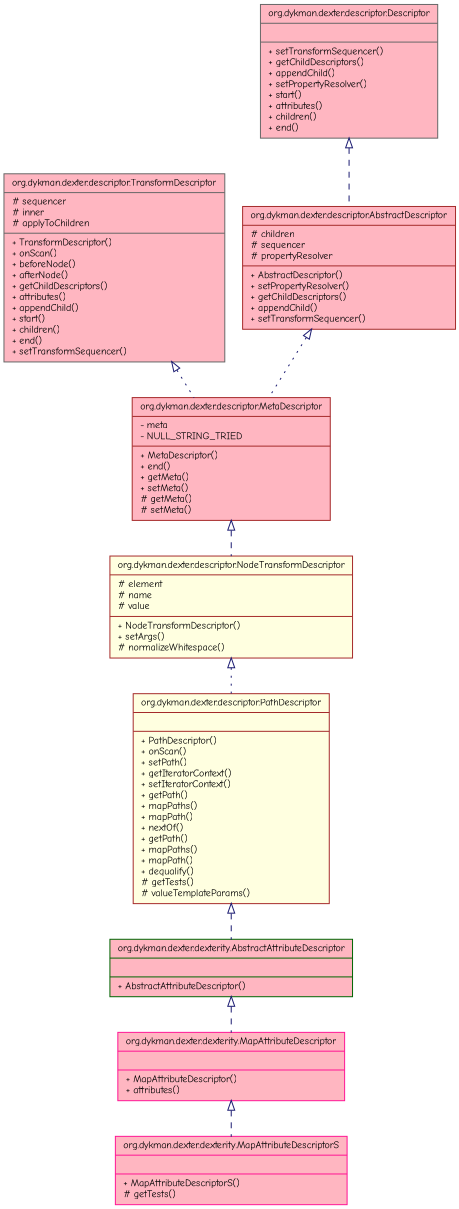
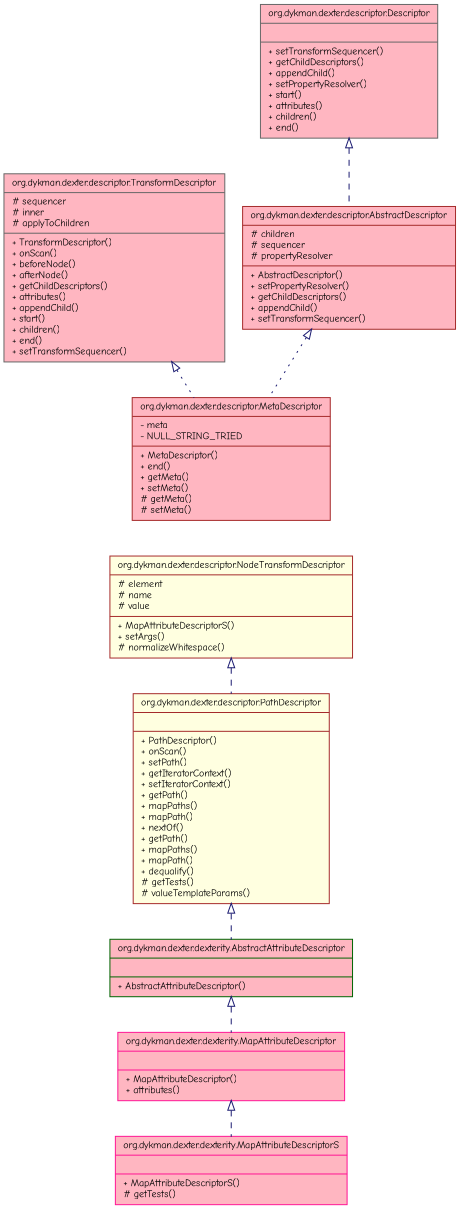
  digraph {
    fontname="Comic Neue"
    node [color=brown fillcolor=lightpink fontname="Comic Neue" fontsize=10 shape=record style=filled]
    edge [arrowtail=empty color=midnightblue dir=back fontname="Comic Neue" fontsize=10 labelfontname=FreeSans labelfontsize=10 style=dashed]
    n1 [color=deeppink fontcolor=black height=0.2 label="{org.dykman.dexter.dexterity.MapAttributeDescriptor\n||+ MapAttributeDescriptor()\l+ attributes()\l}" width=0.4]
    n2 [color=deeppink height=0.2 label="{org.dykman.dexter.dexterity.MapAttributeDescriptorS\n||+ MapAttributeDescriptorS()\l# getTests()\l}" width=0.4]
    n3 [color=darkgreen height=0.2 label="{org.dykman.dexter.dexterity.AbstractAttributeDescriptor\n||+ AbstractAttributeDescriptor()\l}" width=0.4]
    n4 [fillcolor=lightyellow height=0.2 label="{org.dykman.dexter.descriptor.PathDescriptor\n||+ PathDescriptor()\l+ onScan()\l+ setPath()\l+ getIteratorContext()\l+ setIteratorContext()\l+ getPath()\l+ mapPaths()\l+ mapPath()\l+ nextOf()\l+ getPath()\l+ mapPaths()\l+ mapPath()\l+ dequalify()\l# getTests()\l# valueTemplateParams()\l}" width=0.4]
-   n5 [fillcolor=lightyellow height=0.2 label="{org.dykman.dexter.descriptor.NodeTransformDescriptor\n|# element\l# name\l# value\l|+ NodeTransformDescriptor()\l+ setArgs()\l# normalizeWhitespace()\l}" width=0.4]
+   n5 [fillcolor=lightyellow height=0.2 label="{org.dykman.dexter.descriptor.NodeTransformDescriptor\n|# element\l# name\l# value\l|+ MapAttributeDescriptorS()\l+ setArgs()\l# normalizeWhitespace()\l}" width=0.4]
    n6 [height=0.2 label="{org.dykman.dexter.descriptor.MetaDescriptor\n|- meta\l- NULL_STRING_TRIED\l|+ MetaDescriptor()\l+ end()\l+ getMeta()\l+ setMeta()\l# getMeta()\l# setMeta()\l}" width=0.4]
    n7 [color=gray40 height=0.2 label="{org.dykman.dexter.descriptor.TransformDescriptor\n|# sequencer\l# inner\l# applyToChildren\l|+ TransformDescriptor()\l+ onScan()\l+ beforeNode()\l+ afterNode()\l+ getChildDescriptors()\l+ attributes()\l+ appendChild()\l+ start()\l+ children()\l+ end()\l+ setTransformSequencer()\l}" width=0.4]
    n8 [height=0.2 label="{org.dykman.dexter.descriptor.AbstractDescriptor\n|# children\l# sequencer\l# propertyResolver\l|+ AbstractDescriptor()\l+ setPropertyResolver()\l+ getChildDescriptors()\l+ appendChild()\l+ setTransformSequencer()\l}" width=0.4]
    n9 [color=gray40 height=0.2 label="{org.dykman.dexter.descriptor.Descriptor\n||+ setTransformSequencer()\l+ getChildDescriptors()\l+ appendChild()\l+ setPropertyResolver()\l+ start()\l+ attributes()\l+ children()\l+ end()\l}" width=0.4]
    n1 -> n2
    n3 -> n1
    n4 -> n3
-   n5 -> n4 [style=dotted]
-   n6 -> n5
+   n5 -> n4
    n7 -> n6 [style=dotted]
    n8 -> n6 [style=dotted]
    n9 -> n8
  }
